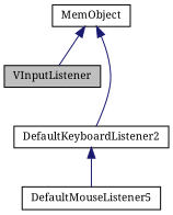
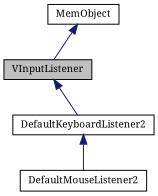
  digraph {
    fontname="Noto Serif"
    node [color=black fillcolor=white fontname="Noto Serif" fontsize=10 shape=record style=filled]
    edge [color=midnightblue dir=back fontname="Noto Serif" fontsize=10 labelfontname=Helvetica labelfontsize=10 style=solid]
    n1 [fillcolor=grey75 fontcolor=black height=0.2 label=VInputListener width=0.4]
    n2 [height=0.2 label=DefaultKeyboardListener2 width=0.4]
-   n3 [height=0.2 label=DefaultMouseListener5 width=0.4]
+   n3 [height=0.2 label=DefaultMouseListener2 width=0.4]
    n4 [height=0.2 label=MemObject width=0.4]
-   n4 -> n2
+   n1 -> n2
    n2 -> n3
    n4 -> n1
  }
